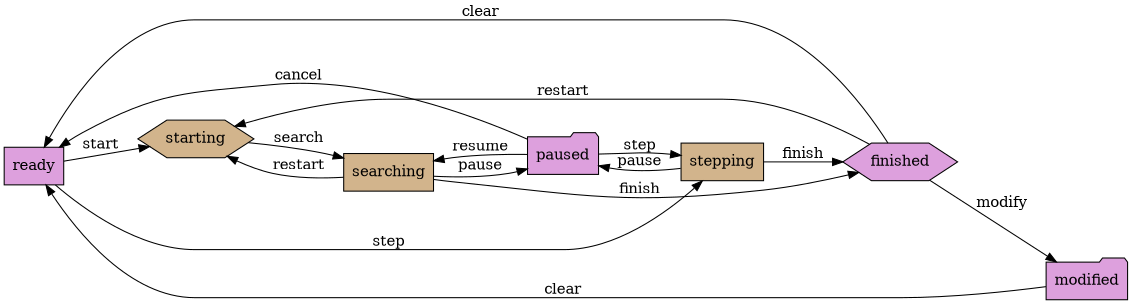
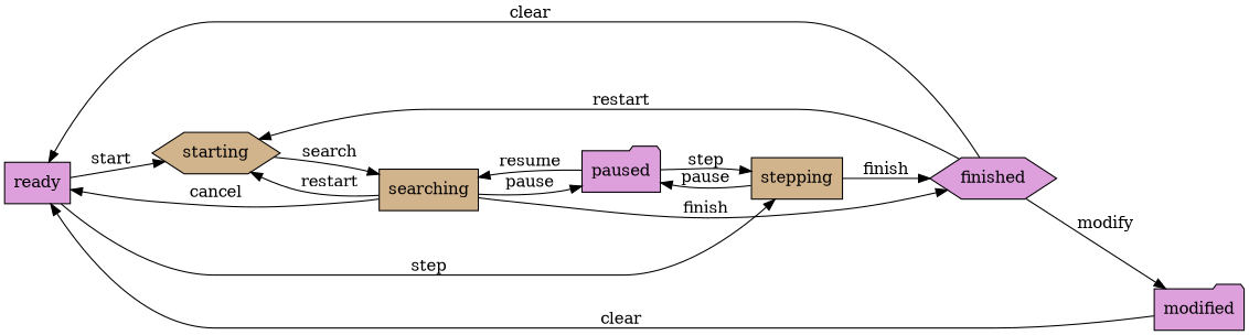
  digraph {
    rankdir=LR
    node [fillcolor=plum shape=box style=filled]
    ready
    starting [fillcolor=tan shape=hexagon]
    stepping [fillcolor=tan]
    searching [fillcolor=tan]
    paused [shape=folder]
    finished [shape=hexagon]
    modified [shape=folder]
    ready -> starting [label=start]
    ready -> stepping [label=step]
    starting -> searching [label=search]
    stepping -> paused [label=pause]
    stepping -> finished [label=finish]
    searching -> starting [label=restart]
    searching -> paused [label=pause]
    searching -> finished [label=finish]
-   paused -> ready [label=cancel]
+   searching -> ready [label=cancel]
    paused -> stepping [label=step]
    paused -> searching [label=resume]
    finished -> ready [label=clear]
    finished -> starting [label=restart]
    finished -> modified [label=modify]
    modified -> ready [label=clear]
  }
